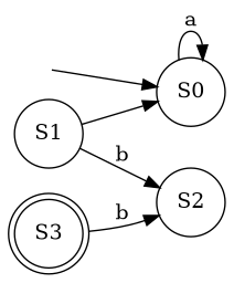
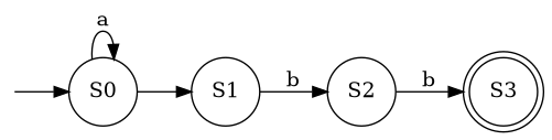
  digraph {
    rankdir=LR
    node [color=black fontcolor=black shape=circle]
    start [color=white fontcolor=white shape=point]
    S0
    S1
    S3 [shape=doublecircle]
    S2
    start -> S0
    S0 -> S0 [label=a]
-   S1 -> S0
+   S0 -> S1
    S1 -> S2 [label=b]
-   S3 -> S2 [label=b]
+   S2 -> S3 [label=b]
  }
